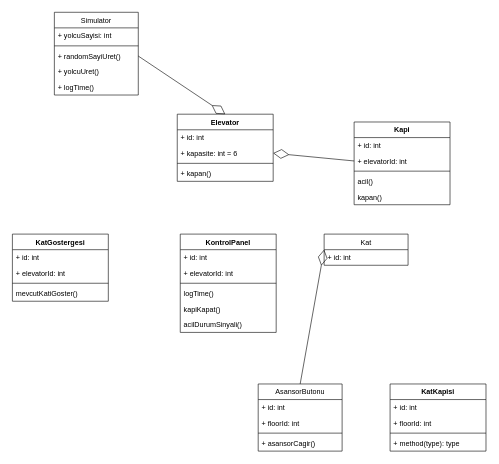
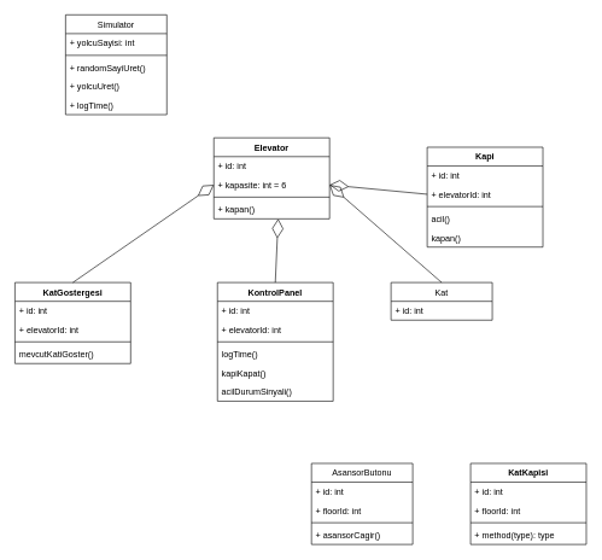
  <mxCell id="0" />
  <mxCell id="1" parent="0" />
  <mxCell id="2" value="Elevator" style="swimlane;fontStyle=1;align=center;verticalAlign=top;childLayout=stackLayout;horizontal=1;startSize=26;horizontalStack=0;resizeParent=1;resizeParentMax=0;resizeLast=0;collapsible=1;marginBottom=0;" vertex="1" parent="1"><mxGeometry x="295" y="190" width="160" height="112" as="geometry" /></mxCell>
  <mxCell id="3" value="+ id: int" style="text;strokeColor=none;fillColor=none;align=left;verticalAlign=top;spacingLeft=4;spacingRight=4;overflow=hidden;rotatable=0;points=[[0,0.5],[1,0.5]];portConstraint=eastwest;" vertex="1" parent="2"><mxGeometry y="26" width="160" height="26" as="geometry" /></mxCell>
  <mxCell id="4" value="+ kapasite: int = 6" style="text;strokeColor=none;fillColor=none;align=left;verticalAlign=top;spacingLeft=4;spacingRight=4;overflow=hidden;rotatable=0;points=[[0,0.5],[1,0.5]];portConstraint=eastwest;" vertex="1" parent="2"><mxGeometry y="52" width="160" height="26" as="geometry" /></mxCell>
  <mxCell id="5" value="" style="line;strokeWidth=1;fillColor=none;align=left;verticalAlign=middle;spacingTop=-1;spacingLeft=3;spacingRight=3;rotatable=0;labelPosition=right;points=[];portConstraint=eastwest;" vertex="1" parent="2"><mxGeometry y="78" width="160" height="8" as="geometry" /></mxCell>
  <mxCell id="6" value="+ kapan()" style="text;strokeColor=none;fillColor=none;align=left;verticalAlign=top;spacingLeft=4;spacingRight=4;overflow=hidden;rotatable=0;points=[[0,0.5],[1,0.5]];portConstraint=eastwest;" vertex="1" parent="2"><mxGeometry y="86" width="160" height="26" as="geometry" /></mxCell>
  <mxCell id="7" value="KatGostergesi" style="swimlane;fontStyle=1;align=center;verticalAlign=top;childLayout=stackLayout;horizontal=1;startSize=26;horizontalStack=0;resizeParent=1;resizeParentMax=0;resizeLast=0;collapsible=1;marginBottom=0;" vertex="1" parent="1"><mxGeometry x="20" y="390" width="160" height="112" as="geometry" /></mxCell>
  <mxCell id="8" value="+ id: int&#10;" style="text;strokeColor=none;fillColor=none;align=left;verticalAlign=top;spacingLeft=4;spacingRight=4;overflow=hidden;rotatable=0;points=[[0,0.5],[1,0.5]];portConstraint=eastwest;" vertex="1" parent="7"><mxGeometry y="26" width="160" height="26" as="geometry" /></mxCell>
  <mxCell id="9" value="+ elevatorId: int&#10;" style="text;strokeColor=none;fillColor=none;align=left;verticalAlign=top;spacingLeft=4;spacingRight=4;overflow=hidden;rotatable=0;points=[[0,0.5],[1,0.5]];portConstraint=eastwest;" vertex="1" parent="7"><mxGeometry y="52" width="160" height="26" as="geometry" /></mxCell>
  <mxCell id="10" value="" style="line;strokeWidth=1;fillColor=none;align=left;verticalAlign=middle;spacingTop=-1;spacingLeft=3;spacingRight=3;rotatable=0;labelPosition=right;points=[];portConstraint=eastwest;" vertex="1" parent="7"><mxGeometry y="78" width="160" height="8" as="geometry" /></mxCell>
  <mxCell id="11" value="mevcutKatiGoster()" style="text;strokeColor=none;fillColor=none;align=left;verticalAlign=top;spacingLeft=4;spacingRight=4;overflow=hidden;rotatable=0;points=[[0,0.5],[1,0.5]];portConstraint=eastwest;" vertex="1" parent="7"><mxGeometry y="86" width="160" height="26" as="geometry" /></mxCell>
  <mxCell id="12" value="KontrolPanel" style="swimlane;fontStyle=1;align=center;verticalAlign=top;childLayout=stackLayout;horizontal=1;startSize=26;horizontalStack=0;resizeParent=1;resizeParentMax=0;resizeLast=0;collapsible=1;marginBottom=0;" vertex="1" parent="1"><mxGeometry x="300" y="390" width="160" height="164" as="geometry" /></mxCell>
  <mxCell id="13" value="+ id: int&#10;" style="text;strokeColor=none;fillColor=none;align=left;verticalAlign=top;spacingLeft=4;spacingRight=4;overflow=hidden;rotatable=0;points=[[0,0.5],[1,0.5]];portConstraint=eastwest;" vertex="1" parent="12"><mxGeometry y="26" width="160" height="26" as="geometry" /></mxCell>
  <mxCell id="14" value="+ elevatorId: int&#10;" style="text;strokeColor=none;fillColor=none;align=left;verticalAlign=top;spacingLeft=4;spacingRight=4;overflow=hidden;rotatable=0;points=[[0,0.5],[1,0.5]];portConstraint=eastwest;" vertex="1" parent="12"><mxGeometry y="52" width="160" height="26" as="geometry" /></mxCell>
  <mxCell id="15" value="" style="line;strokeWidth=1;fillColor=none;align=left;verticalAlign=middle;spacingTop=-1;spacingLeft=3;spacingRight=3;rotatable=0;labelPosition=right;points=[];portConstraint=eastwest;" vertex="1" parent="12"><mxGeometry y="78" width="160" height="8" as="geometry" /></mxCell>
  <mxCell id="16" value="logTime()" style="text;strokeColor=none;fillColor=none;align=left;verticalAlign=top;spacingLeft=4;spacingRight=4;overflow=hidden;rotatable=0;points=[[0,0.5],[1,0.5]];portConstraint=eastwest;" vertex="1" parent="12"><mxGeometry y="86" width="160" height="26" as="geometry" /></mxCell>
  <mxCell id="17" value="kapiKapat()" style="text;strokeColor=none;fillColor=none;align=left;verticalAlign=top;spacingLeft=4;spacingRight=4;overflow=hidden;rotatable=0;points=[[0,0.5],[1,0.5]];portConstraint=eastwest;" vertex="1" parent="12"><mxGeometry y="112" width="160" height="26" as="geometry" /></mxCell>
  <mxCell id="18" value="acilDurumSinyali()" style="text;strokeColor=none;fillColor=none;align=left;verticalAlign=top;spacingLeft=4;spacingRight=4;overflow=hidden;rotatable=0;points=[[0,0.5],[1,0.5]];portConstraint=eastwest;" vertex="1" parent="12"><mxGeometry y="138" width="160" height="26" as="geometry" /></mxCell>
+ <mxCell id="19" value="" style="endArrow=diamondThin;endFill=0;endSize=24;html=1;entryX=1;entryY=0.5;entryDx=0;entryDy=0;exitX=0.5;exitY=0;exitDx=0;exitDy=0;" edge="1" parent="1" source="20" target="4"><mxGeometry width="160" relative="1" as="geometry"><mxPoint x="40" y="240" as="sourcePoint" /><mxPoint x="200" y="240" as="targetPoint" /></mxGeometry></mxCell>
  <mxCell id="20" value="Kat" style="swimlane;fontStyle=0;childLayout=stackLayout;horizontal=1;startSize=26;fillColor=none;horizontalStack=0;resizeParent=1;resizeParentMax=0;resizeLast=0;collapsible=1;marginBottom=0;" vertex="1" parent="1"><mxGeometry x="540" y="390" width="140" height="52" as="geometry" /></mxCell>
  <mxCell id="21" value="+ id: int" style="text;strokeColor=none;fillColor=none;align=left;verticalAlign=top;spacingLeft=4;spacingRight=4;overflow=hidden;rotatable=0;points=[[0,0.5],[1,0.5]];portConstraint=eastwest;" vertex="1" parent="20"><mxGeometry y="26" width="140" height="26" as="geometry" /></mxCell>
  <mxCell id="22" value="KatKapisi" style="swimlane;fontStyle=1;align=center;verticalAlign=top;childLayout=stackLayout;horizontal=1;startSize=26;horizontalStack=0;resizeParent=1;resizeParentMax=0;resizeLast=0;collapsible=1;marginBottom=0;" vertex="1" parent="1"><mxGeometry x="650" y="640" width="160" height="112" as="geometry" /></mxCell>
  <mxCell id="23" value="+ id: int" style="text;strokeColor=none;fillColor=none;align=left;verticalAlign=top;spacingLeft=4;spacingRight=4;overflow=hidden;rotatable=0;points=[[0,0.5],[1,0.5]];portConstraint=eastwest;" vertex="1" parent="22"><mxGeometry y="26" width="160" height="26" as="geometry" /></mxCell>
  <mxCell id="24" value="+ floorId: int" style="text;strokeColor=none;fillColor=none;align=left;verticalAlign=top;spacingLeft=4;spacingRight=4;overflow=hidden;rotatable=0;points=[[0,0.5],[1,0.5]];portConstraint=eastwest;" vertex="1" parent="22"><mxGeometry y="52" width="160" height="26" as="geometry" /></mxCell>
  <mxCell id="25" value="" style="line;strokeWidth=1;fillColor=none;align=left;verticalAlign=middle;spacingTop=-1;spacingLeft=3;spacingRight=3;rotatable=0;labelPosition=right;points=[];portConstraint=eastwest;" vertex="1" parent="22"><mxGeometry y="78" width="160" height="8" as="geometry" /></mxCell>
  <mxCell id="26" value="+ method(type): type" style="text;strokeColor=none;fillColor=none;align=left;verticalAlign=top;spacingLeft=4;spacingRight=4;overflow=hidden;rotatable=0;points=[[0,0.5],[1,0.5]];portConstraint=eastwest;" vertex="1" parent="22"><mxGeometry y="86" width="160" height="26" as="geometry" /></mxCell>
  <mxCell id="27" value="AsansorButonu" style="swimlane;fontStyle=0;childLayout=stackLayout;horizontal=1;startSize=26;fillColor=none;horizontalStack=0;resizeParent=1;resizeParentMax=0;resizeLast=0;collapsible=1;marginBottom=0;" vertex="1" parent="1"><mxGeometry x="430" y="640" width="140" height="112" as="geometry" /></mxCell>
  <mxCell id="28" value="+ id: int" style="text;strokeColor=none;fillColor=none;align=left;verticalAlign=top;spacingLeft=4;spacingRight=4;overflow=hidden;rotatable=0;points=[[0,0.5],[1,0.5]];portConstraint=eastwest;" vertex="1" parent="27"><mxGeometry y="26" width="140" height="26" as="geometry" /></mxCell>
  <mxCell id="29" value="+ floorId: int" style="text;strokeColor=none;fillColor=none;align=left;verticalAlign=top;spacingLeft=4;spacingRight=4;overflow=hidden;rotatable=0;points=[[0,0.5],[1,0.5]];portConstraint=eastwest;" vertex="1" parent="27"><mxGeometry y="52" width="140" height="26" as="geometry" /></mxCell>
  <mxCell id="30" value="" style="line;strokeWidth=1;fillColor=none;align=left;verticalAlign=middle;spacingTop=-1;spacingLeft=3;spacingRight=3;rotatable=0;labelPosition=right;points=[];portConstraint=eastwest;" vertex="1" parent="27"><mxGeometry y="78" width="140" height="8" as="geometry" /></mxCell>
  <mxCell id="31" value="+ asansorCagir()" style="text;strokeColor=none;fillColor=none;align=left;verticalAlign=top;spacingLeft=4;spacingRight=4;overflow=hidden;rotatable=0;points=[[0,0.5],[1,0.5]];portConstraint=eastwest;" vertex="1" parent="27"><mxGeometry y="86" width="140" height="26" as="geometry" /></mxCell>
  <mxCell id="32" value="Kapi" style="swimlane;fontStyle=1;align=center;verticalAlign=top;childLayout=stackLayout;horizontal=1;startSize=26;horizontalStack=0;resizeParent=1;resizeParentMax=0;resizeLast=0;collapsible=1;marginBottom=0;" vertex="1" parent="1"><mxGeometry x="590" y="203" width="160" height="138" as="geometry" /></mxCell>
  <mxCell id="33" value="+ id: int&#10;" style="text;strokeColor=none;fillColor=none;align=left;verticalAlign=top;spacingLeft=4;spacingRight=4;overflow=hidden;rotatable=0;points=[[0,0.5],[1,0.5]];portConstraint=eastwest;" vertex="1" parent="32"><mxGeometry y="26" width="160" height="26" as="geometry" /></mxCell>
  <mxCell id="34" value="+ elevatorId: int&#10;" style="text;strokeColor=none;fillColor=none;align=left;verticalAlign=top;spacingLeft=4;spacingRight=4;overflow=hidden;rotatable=0;points=[[0,0.5],[1,0.5]];portConstraint=eastwest;" vertex="1" parent="32"><mxGeometry y="52" width="160" height="26" as="geometry" /></mxCell>
  <mxCell id="35" value="" style="line;strokeWidth=1;fillColor=none;align=left;verticalAlign=middle;spacingTop=-1;spacingLeft=3;spacingRight=3;rotatable=0;labelPosition=right;points=[];portConstraint=eastwest;" vertex="1" parent="32"><mxGeometry y="78" width="160" height="8" as="geometry" /></mxCell>
  <mxCell id="36" value="acil()" style="text;strokeColor=none;fillColor=none;align=left;verticalAlign=top;spacingLeft=4;spacingRight=4;overflow=hidden;rotatable=0;points=[[0,0.5],[1,0.5]];portConstraint=eastwest;" vertex="1" parent="32"><mxGeometry y="86" width="160" height="26" as="geometry" /></mxCell>
  <mxCell id="37" value="kapan()" style="text;strokeColor=none;fillColor=none;align=left;verticalAlign=top;spacingLeft=4;spacingRight=4;overflow=hidden;rotatable=0;points=[[0,0.5],[1,0.5]];portConstraint=eastwest;" vertex="1" parent="32"><mxGeometry y="112" width="160" height="26" as="geometry" /></mxCell>
+ <mxCell id="38" value="" style="endArrow=diamondThin;endFill=0;endSize=24;html=1;entryX=0;entryY=0.5;entryDx=0;entryDy=0;exitX=0.5;exitY=0;exitDx=0;exitDy=0;" edge="1" parent="1" source="7" target="4"><mxGeometry width="160" relative="1" as="geometry"><mxPoint x="40" y="240" as="sourcePoint" /><mxPoint x="200" y="240" as="targetPoint" /></mxGeometry></mxCell>
+ <mxCell id="39" value="" style="endArrow=diamondThin;endFill=0;endSize=24;html=1;entryX=0.556;entryY=1;entryDx=0;entryDy=0;entryPerimeter=0;exitX=0.5;exitY=0;exitDx=0;exitDy=0;" edge="1" parent="1" source="12" target="6"><mxGeometry width="160" relative="1" as="geometry"><mxPoint x="40" y="240" as="sourcePoint" /><mxPoint x="200" y="240" as="targetPoint" /></mxGeometry></mxCell>
  <mxCell id="40" value="" style="endArrow=diamondThin;endFill=0;endSize=24;html=1;entryX=1;entryY=0.5;entryDx=0;entryDy=0;exitX=0;exitY=0.5;exitDx=0;exitDy=0;" edge="1" parent="1" source="34" target="4"><mxGeometry width="160" relative="1" as="geometry"><mxPoint x="110" y="400" as="sourcePoint" /><mxPoint x="305" y="265" as="targetPoint" /></mxGeometry></mxCell>
- <mxCell id="41" value="" style="endArrow=diamondThin;endFill=0;endSize=24;html=1;entryX=0;entryY=0.5;entryDx=0;entryDy=0;exitX=0.5;exitY=0;exitDx=0;exitDy=0;" edge="1" parent="1" source="27" target="20"><mxGeometry width="160" relative="1" as="geometry"><mxPoint x="150" y="630" as="sourcePoint" /><mxPoint x="616.02" y="494" as="targetPoint" /></mxGeometry></mxCell>
  <mxCell id="42" value="Simulator" style="swimlane;fontStyle=0;childLayout=stackLayout;horizontal=1;startSize=26;fillColor=none;horizontalStack=0;resizeParent=1;resizeParentMax=0;resizeLast=0;collapsible=1;marginBottom=0;" vertex="1" parent="1"><mxGeometry x="90" y="20" width="140" height="138" as="geometry" /></mxCell>
  <mxCell id="43" value="+ yolcuSayisi: int" style="text;strokeColor=none;fillColor=none;align=left;verticalAlign=top;spacingLeft=4;spacingRight=4;overflow=hidden;rotatable=0;points=[[0,0.5],[1,0.5]];portConstraint=eastwest;" vertex="1" parent="42"><mxGeometry y="26" width="140" height="26" as="geometry" /></mxCell>
  <mxCell id="44" value="" style="line;strokeWidth=1;fillColor=none;align=left;verticalAlign=middle;spacingTop=-1;spacingLeft=3;spacingRight=3;rotatable=0;labelPosition=right;points=[];portConstraint=eastwest;" vertex="1" parent="42"><mxGeometry y="52" width="140" height="8" as="geometry" /></mxCell>
  <mxCell id="45" value="+ randomSayiUret()" style="text;strokeColor=none;fillColor=none;align=left;verticalAlign=top;spacingLeft=4;spacingRight=4;overflow=hidden;rotatable=0;points=[[0,0.5],[1,0.5]];portConstraint=eastwest;" vertex="1" parent="42"><mxGeometry y="60" width="140" height="26" as="geometry" /></mxCell>
  <mxCell id="46" value="+ yolcuUret()" style="text;strokeColor=none;fillColor=none;align=left;verticalAlign=top;spacingLeft=4;spacingRight=4;overflow=hidden;rotatable=0;points=[[0,0.5],[1,0.5]];portConstraint=eastwest;" vertex="1" parent="42"><mxGeometry y="86" width="140" height="26" as="geometry" /></mxCell>
  <mxCell id="47" value="+ logTime()" style="text;strokeColor=none;fillColor=none;align=left;verticalAlign=top;spacingLeft=4;spacingRight=4;overflow=hidden;rotatable=0;points=[[0,0.5],[1,0.5]];portConstraint=eastwest;" vertex="1" parent="42"><mxGeometry y="112" width="140" height="26" as="geometry" /></mxCell>
- <mxCell id="48" value="" style="endArrow=diamondThin;endFill=0;endSize=24;html=1;entryX=0.5;entryY=0;entryDx=0;entryDy=0;exitX=1;exitY=0.5;exitDx=0;exitDy=0;" edge="1" parent="1" source="45" target="2"><mxGeometry width="160" relative="1" as="geometry"><mxPoint x="110" y="400" as="sourcePoint" /><mxPoint x="305" y="265" as="targetPoint" /></mxGeometry></mxCell>
